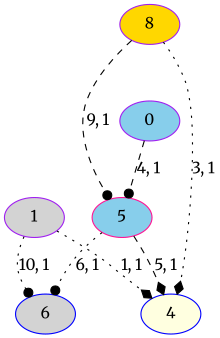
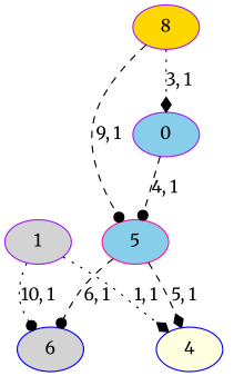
  digraph {
    fontname=Merriweather
    node [color=purple fillcolor=lightgrey fontname=Merriweather style=filled]
    edge [arrowhead=dot fontname=Merriweather style=dashed]
    4 [color=blue fillcolor=lightyellow]
    1
    6 [color=blue]
    n4 [fillcolor=skyblue label=0]
    5 [color=deeppink fillcolor=skyblue]
    n6 [fillcolor=gold label=8]
    1 -> 4 [arrowhead=diamond label="1, 1" style=dotted]
    1 -> 6 [label="10, 1" style=dotted]
    n4 -> 5 [label="4, 1"]
    5 -> 4 [arrowhead=diamond label="5, 1"]
-   5 -> 6 [label="6, 1" style=dotted]
-   n6 -> 4 [arrowhead=diamond label="3, 1" style=dotted]
+   5 -> 6 [label="6, 1"]
+   n6 -> n4 [arrowhead=diamond label="3, 1" style=dotted]
    n6 -> 5 [label="9, 1"]
  }
